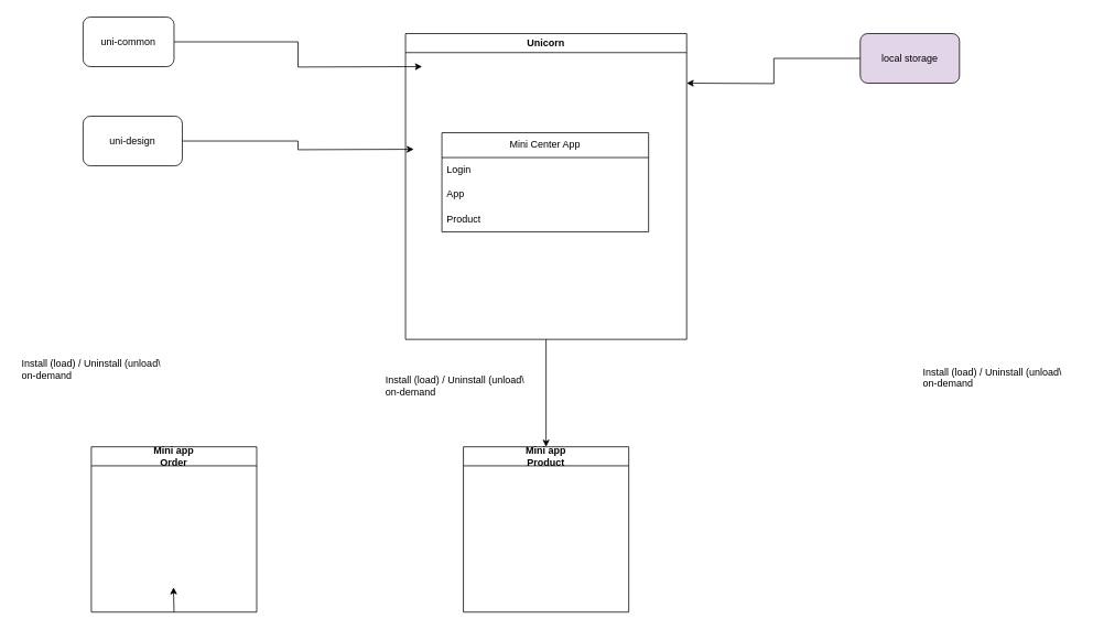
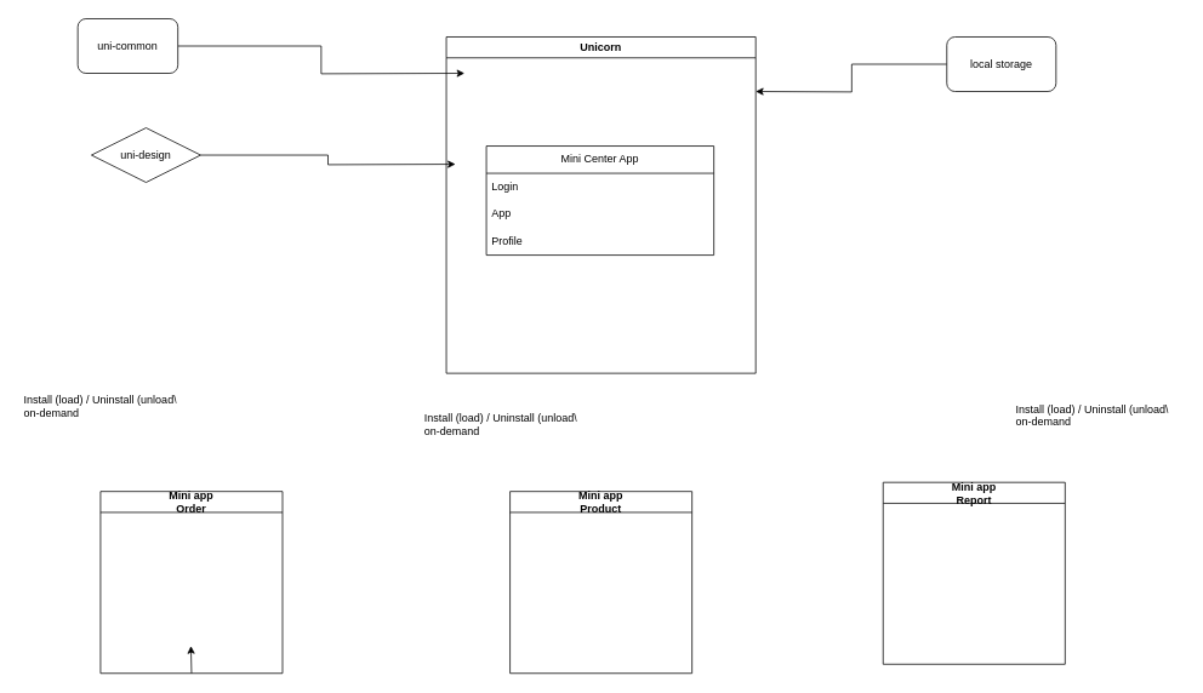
  <mxCell id="0" />
  <mxCell id="1" parent="0" />
- <mxCell id="2" style="edgeStyle=orthogonalEdgeStyle;rounded=0;orthogonalLoop=1;jettySize=auto;html=1;entryX=0.5;entryY=0;entryDx=0;entryDy=0;" edge="1" parent="1" source="3" target="15"><mxGeometry relative="1" as="geometry" /></mxCell>
  <mxCell id="3" value="Unicorn&lt;br&gt;" style="swimlane;whiteSpace=wrap;html=1;" parent="1" vertex="1"><mxGeometry x="490" y="40" width="340" height="370" as="geometry" /></mxCell>
  <mxCell id="4" value="Mini Center App&lt;br&gt;" style="swimlane;fontStyle=0;childLayout=stackLayout;horizontal=1;startSize=30;horizontalStack=0;resizeParent=1;resizeParentMax=0;resizeLast=0;collapsible=1;marginBottom=0;whiteSpace=wrap;html=1;" parent="3" vertex="1"><mxGeometry x="44" y="120" width="250" height="120" as="geometry" /></mxCell>
  <mxCell id="5" value="Login" style="text;strokeColor=none;fillColor=none;align=left;verticalAlign=middle;spacingLeft=4;spacingRight=4;overflow=hidden;points=[[0,0.5],[1,0.5]];portConstraint=eastwest;rotatable=0;whiteSpace=wrap;html=1;" parent="4" vertex="1"><mxGeometry y="30" width="250" height="30" as="geometry" /></mxCell>
  <mxCell id="6" value="App" style="text;strokeColor=none;fillColor=none;align=left;verticalAlign=middle;spacingLeft=4;spacingRight=4;overflow=hidden;points=[[0,0.5],[1,0.5]];portConstraint=eastwest;rotatable=0;whiteSpace=wrap;html=1;" parent="4" vertex="1"><mxGeometry y="60" width="250" height="30" as="geometry" /></mxCell>
- <mxCell id="7" value="Product&lt;br&gt;" style="text;strokeColor=none;fillColor=none;align=left;verticalAlign=middle;spacingLeft=4;spacingRight=4;overflow=hidden;points=[[0,0.5],[1,0.5]];portConstraint=eastwest;rotatable=0;whiteSpace=wrap;html=1;" parent="4" vertex="1"><mxGeometry y="90" width="250" height="30" as="geometry" /></mxCell>
+ <mxCell id="7" value="Profile&lt;br&gt;" style="text;strokeColor=none;fillColor=none;align=left;verticalAlign=middle;spacingLeft=4;spacingRight=4;overflow=hidden;points=[[0,0.5],[1,0.5]];portConstraint=eastwest;rotatable=0;whiteSpace=wrap;html=1;" parent="4" vertex="1"><mxGeometry y="90" width="250" height="30" as="geometry" /></mxCell>
  <mxCell id="8" style="edgeStyle=orthogonalEdgeStyle;rounded=0;orthogonalLoop=1;jettySize=auto;html=1;exitX=0.5;exitY=1;exitDx=0;exitDy=0;" edge="1" parent="1" source="9"><mxGeometry relative="1" as="geometry"><mxPoint x="209.333" y="710" as="targetPoint" /></mxGeometry></mxCell>
  <mxCell id="9" value="Mini app &lt;br&gt;Order" style="swimlane;whiteSpace=wrap;html=1;" vertex="1" parent="1"><mxGeometry x="110" y="540" width="200" height="200" as="geometry" /></mxCell>
  <mxCell id="10" style="edgeStyle=orthogonalEdgeStyle;rounded=0;orthogonalLoop=1;jettySize=auto;html=1;" edge="1" parent="1" source="11"><mxGeometry relative="1" as="geometry"><mxPoint x="510" y="80" as="targetPoint" /></mxGeometry></mxCell>
- <mxCell id="11" value="uni-common" style="rounded=1;whiteSpace=wrap;html=1;" vertex="1" parent="1"><mxGeometry x="100" width="110" height="60" as="geometry" y="20" /></mxCell>
+ <mxCell id="11" value="uni-common" style="rounded=1;whiteSpace=wrap;html=1;" vertex="1" parent="1"><mxGeometry x="85" y="20" width="110" height="60" as="geometry" /></mxCell>
  <mxCell id="12" style="edgeStyle=orthogonalEdgeStyle;rounded=0;orthogonalLoop=1;jettySize=auto;html=1;" edge="1" parent="1" source="13"><mxGeometry relative="1" as="geometry"><mxPoint x="500" y="180" as="targetPoint" /></mxGeometry></mxCell>
- <mxCell id="13" value="uni-design&lt;br&gt;" style="rounded=1;whiteSpace=wrap;html=1;" vertex="1" parent="1"><mxGeometry x="100" y="140" width="120" height="60" as="geometry" /></mxCell>
+ <mxCell id="13" value="uni-design&lt;br&gt;" style="rhombus;whiteSpace=wrap;html=1;" vertex="1" parent="1"><mxGeometry x="100" y="140" width="120" height="60" as="geometry" /></mxCell>
+ <mxCell id="14" value="Mini app &lt;br&gt;Report" style="swimlane;whiteSpace=wrap;html=1;" vertex="1" parent="1"><mxGeometry x="970" y="530" width="200" height="200" as="geometry" /></mxCell>
  <mxCell id="15" value="Mini app &lt;br&gt;Product" style="swimlane;whiteSpace=wrap;html=1;" vertex="1" parent="1"><mxGeometry x="560" y="540" width="200" height="200" as="geometry" /></mxCell>
  <mxCell id="16" style="edgeStyle=orthogonalEdgeStyle;rounded=0;orthogonalLoop=1;jettySize=auto;html=1;" edge="1" parent="1" source="17"><mxGeometry relative="1" as="geometry"><mxPoint x="830" y="100" as="targetPoint" /></mxGeometry></mxCell>
- <mxCell id="17" value="local storage" style="rounded=1;whiteSpace=wrap;html=1;fillColor=#e1d5e7;" vertex="1" parent="1"><mxGeometry x="1040" y="40" width="120" height="60" as="geometry" /></mxCell>
+ <mxCell id="17" value="local storage" style="rounded=1;whiteSpace=wrap;html=1;" vertex="1" parent="1"><mxGeometry x="1040" y="40" width="120" height="60" as="geometry" /></mxCell>
  <mxCell id="18" value="&lt;div&gt;Install (load) / Uninstall (unload\&lt;/div&gt;&lt;div&gt;on-demand&lt;/div&gt;" style="text;strokeColor=none;fillColor=none;align=left;verticalAlign=middle;spacingLeft=4;spacingRight=4;overflow=hidden;points=[[0,0.5],[1,0.5]];portConstraint=eastwest;rotatable=0;whiteSpace=wrap;html=1;" vertex="1" parent="1"><mxGeometry x="460" y="450" width="190" height="30" as="geometry" /></mxCell>
  <mxCell id="19" value="&lt;div&gt;Install (load) / Uninstall (unload\&lt;/div&gt;&lt;div&gt;on-demand&lt;/div&gt;" style="text;strokeColor=none;fillColor=none;align=left;verticalAlign=middle;spacingLeft=4;spacingRight=4;overflow=hidden;points=[[0,0.5],[1,0.5]];portConstraint=eastwest;rotatable=0;whiteSpace=wrap;html=1;" vertex="1" parent="1"><mxGeometry x="20" y="430" width="190" height="30" as="geometry" /></mxCell>
  <mxCell id="20" value="&lt;div&gt;Install (load) / Uninstall (unload\&lt;/div&gt;&lt;div&gt;on-demand&lt;/div&gt;" style="text;strokeColor=none;fillColor=none;align=left;verticalAlign=middle;spacingLeft=4;spacingRight=4;overflow=hidden;points=[[0,0.5],[1,0.5]];portConstraint=eastwest;rotatable=0;whiteSpace=wrap;html=1;" vertex="1" parent="1"><mxGeometry x="1110" y="440" width="190" height="30" as="geometry" /></mxCell>
